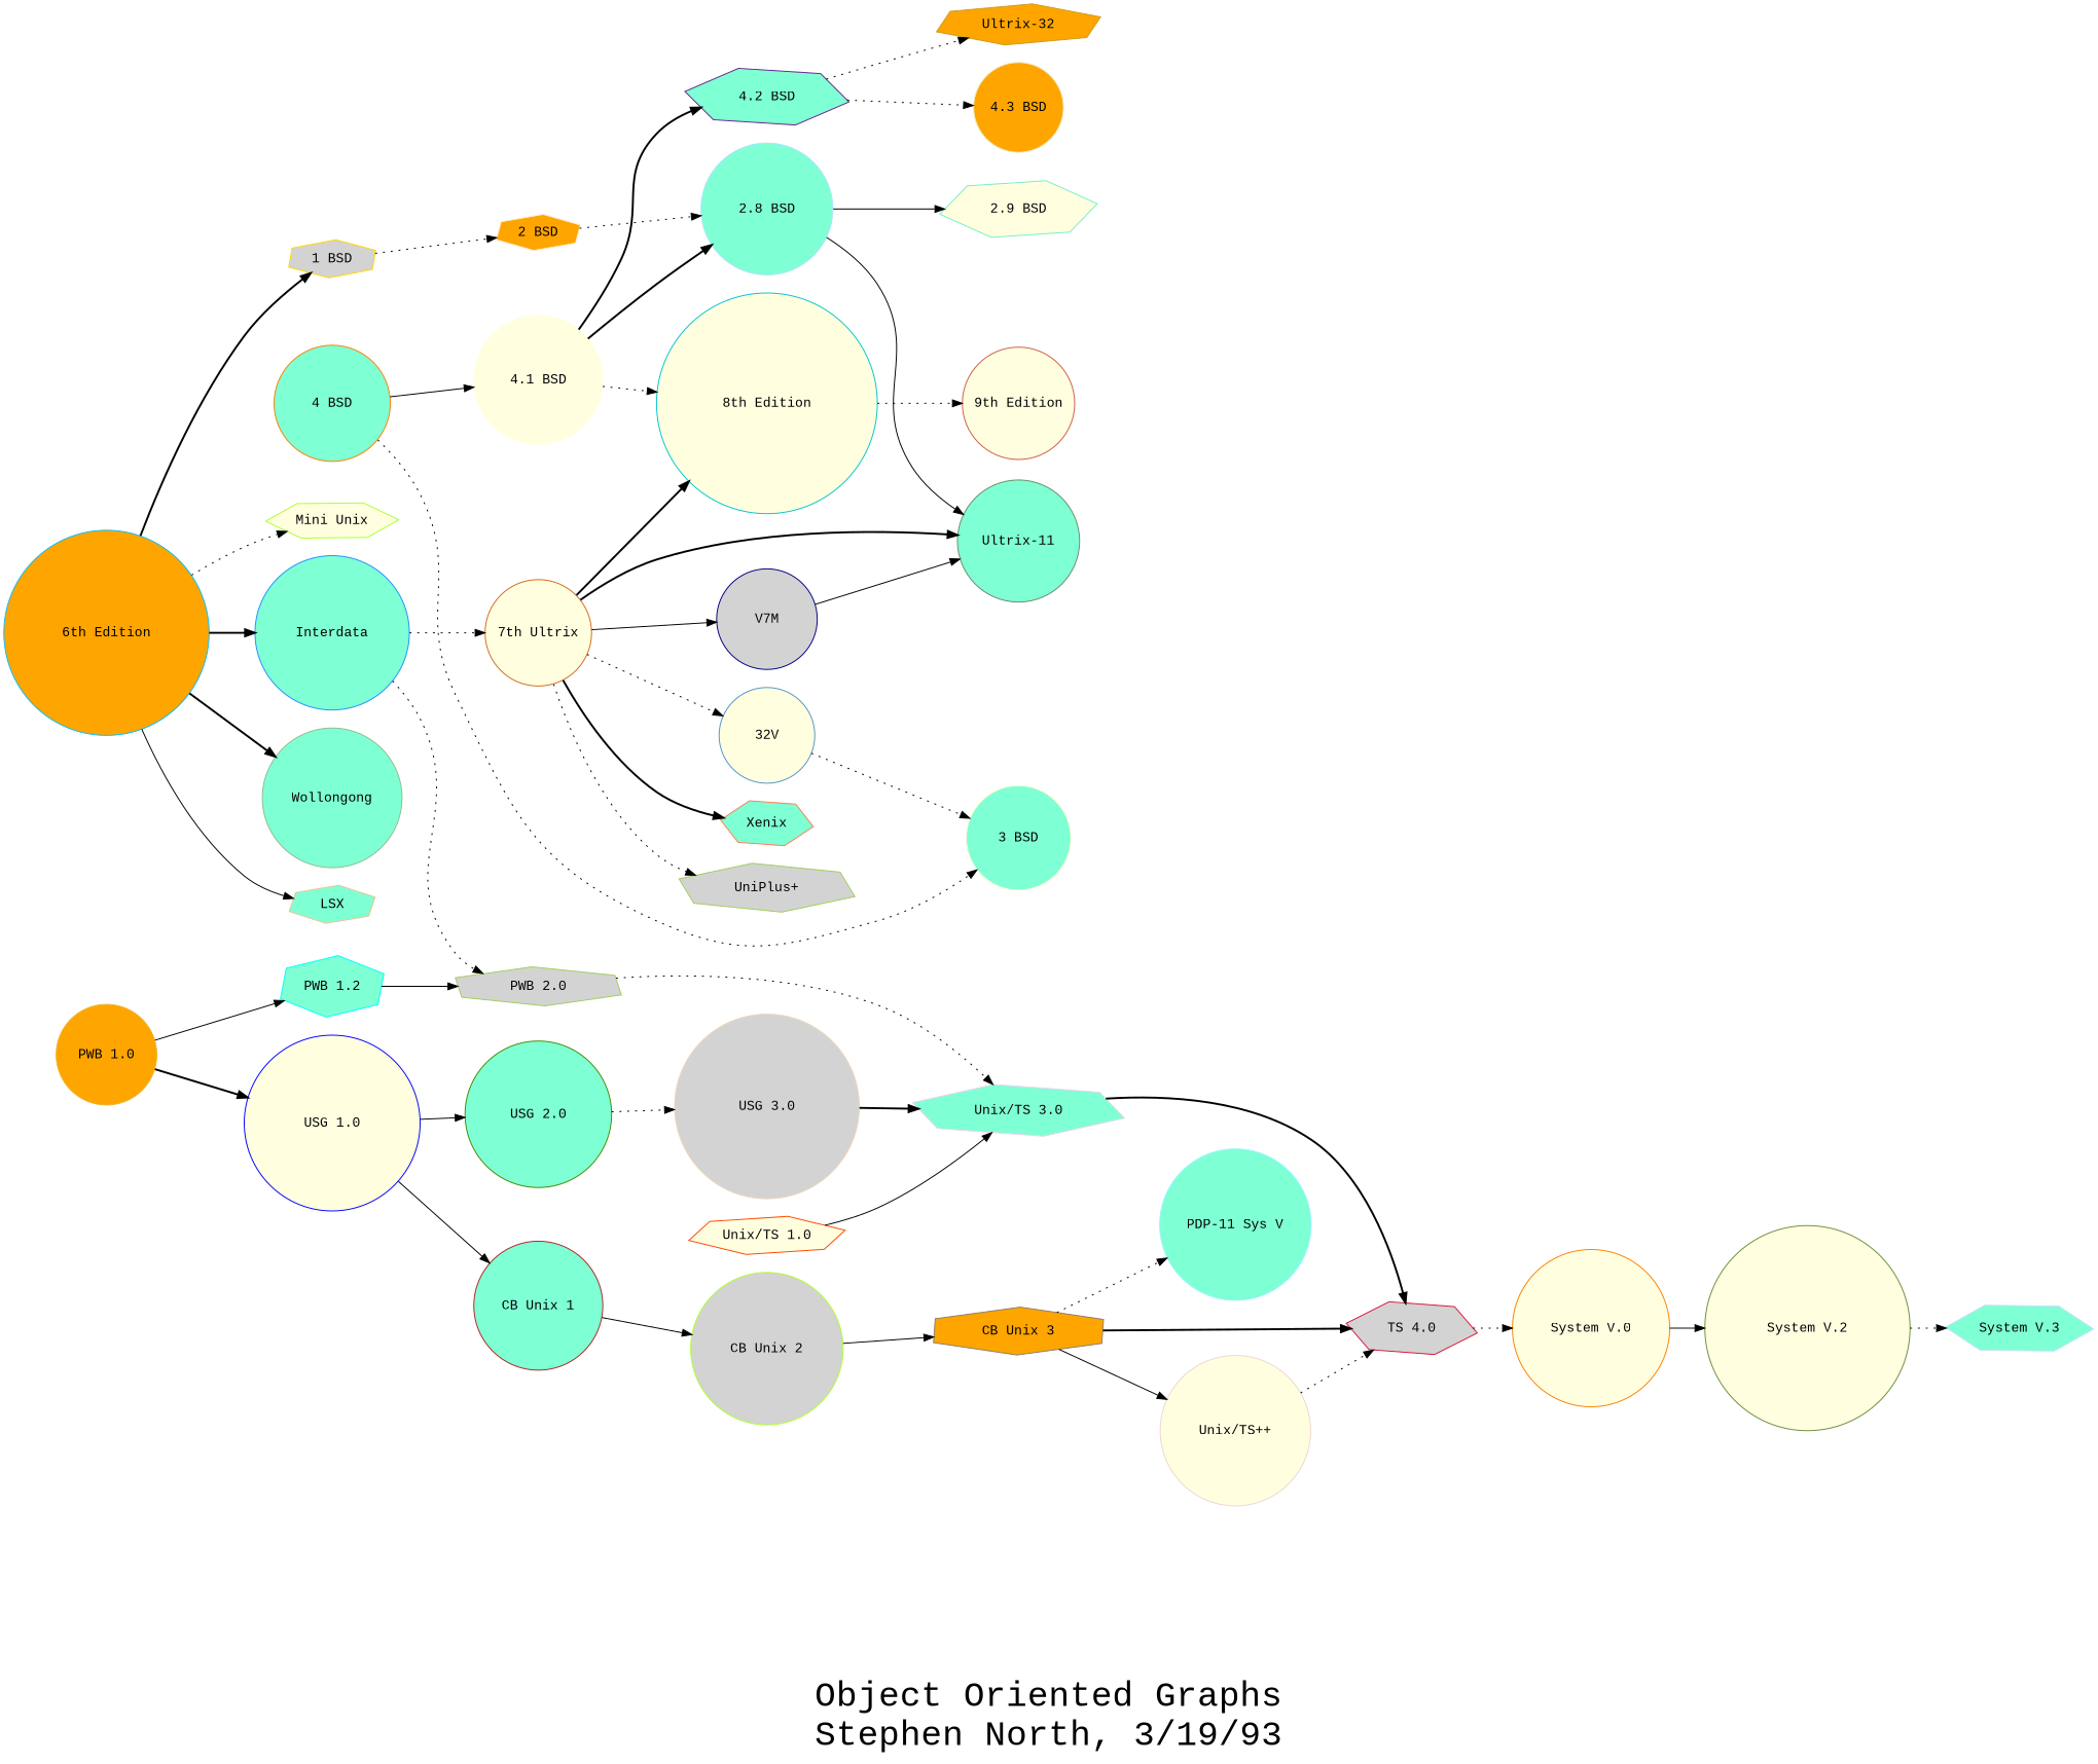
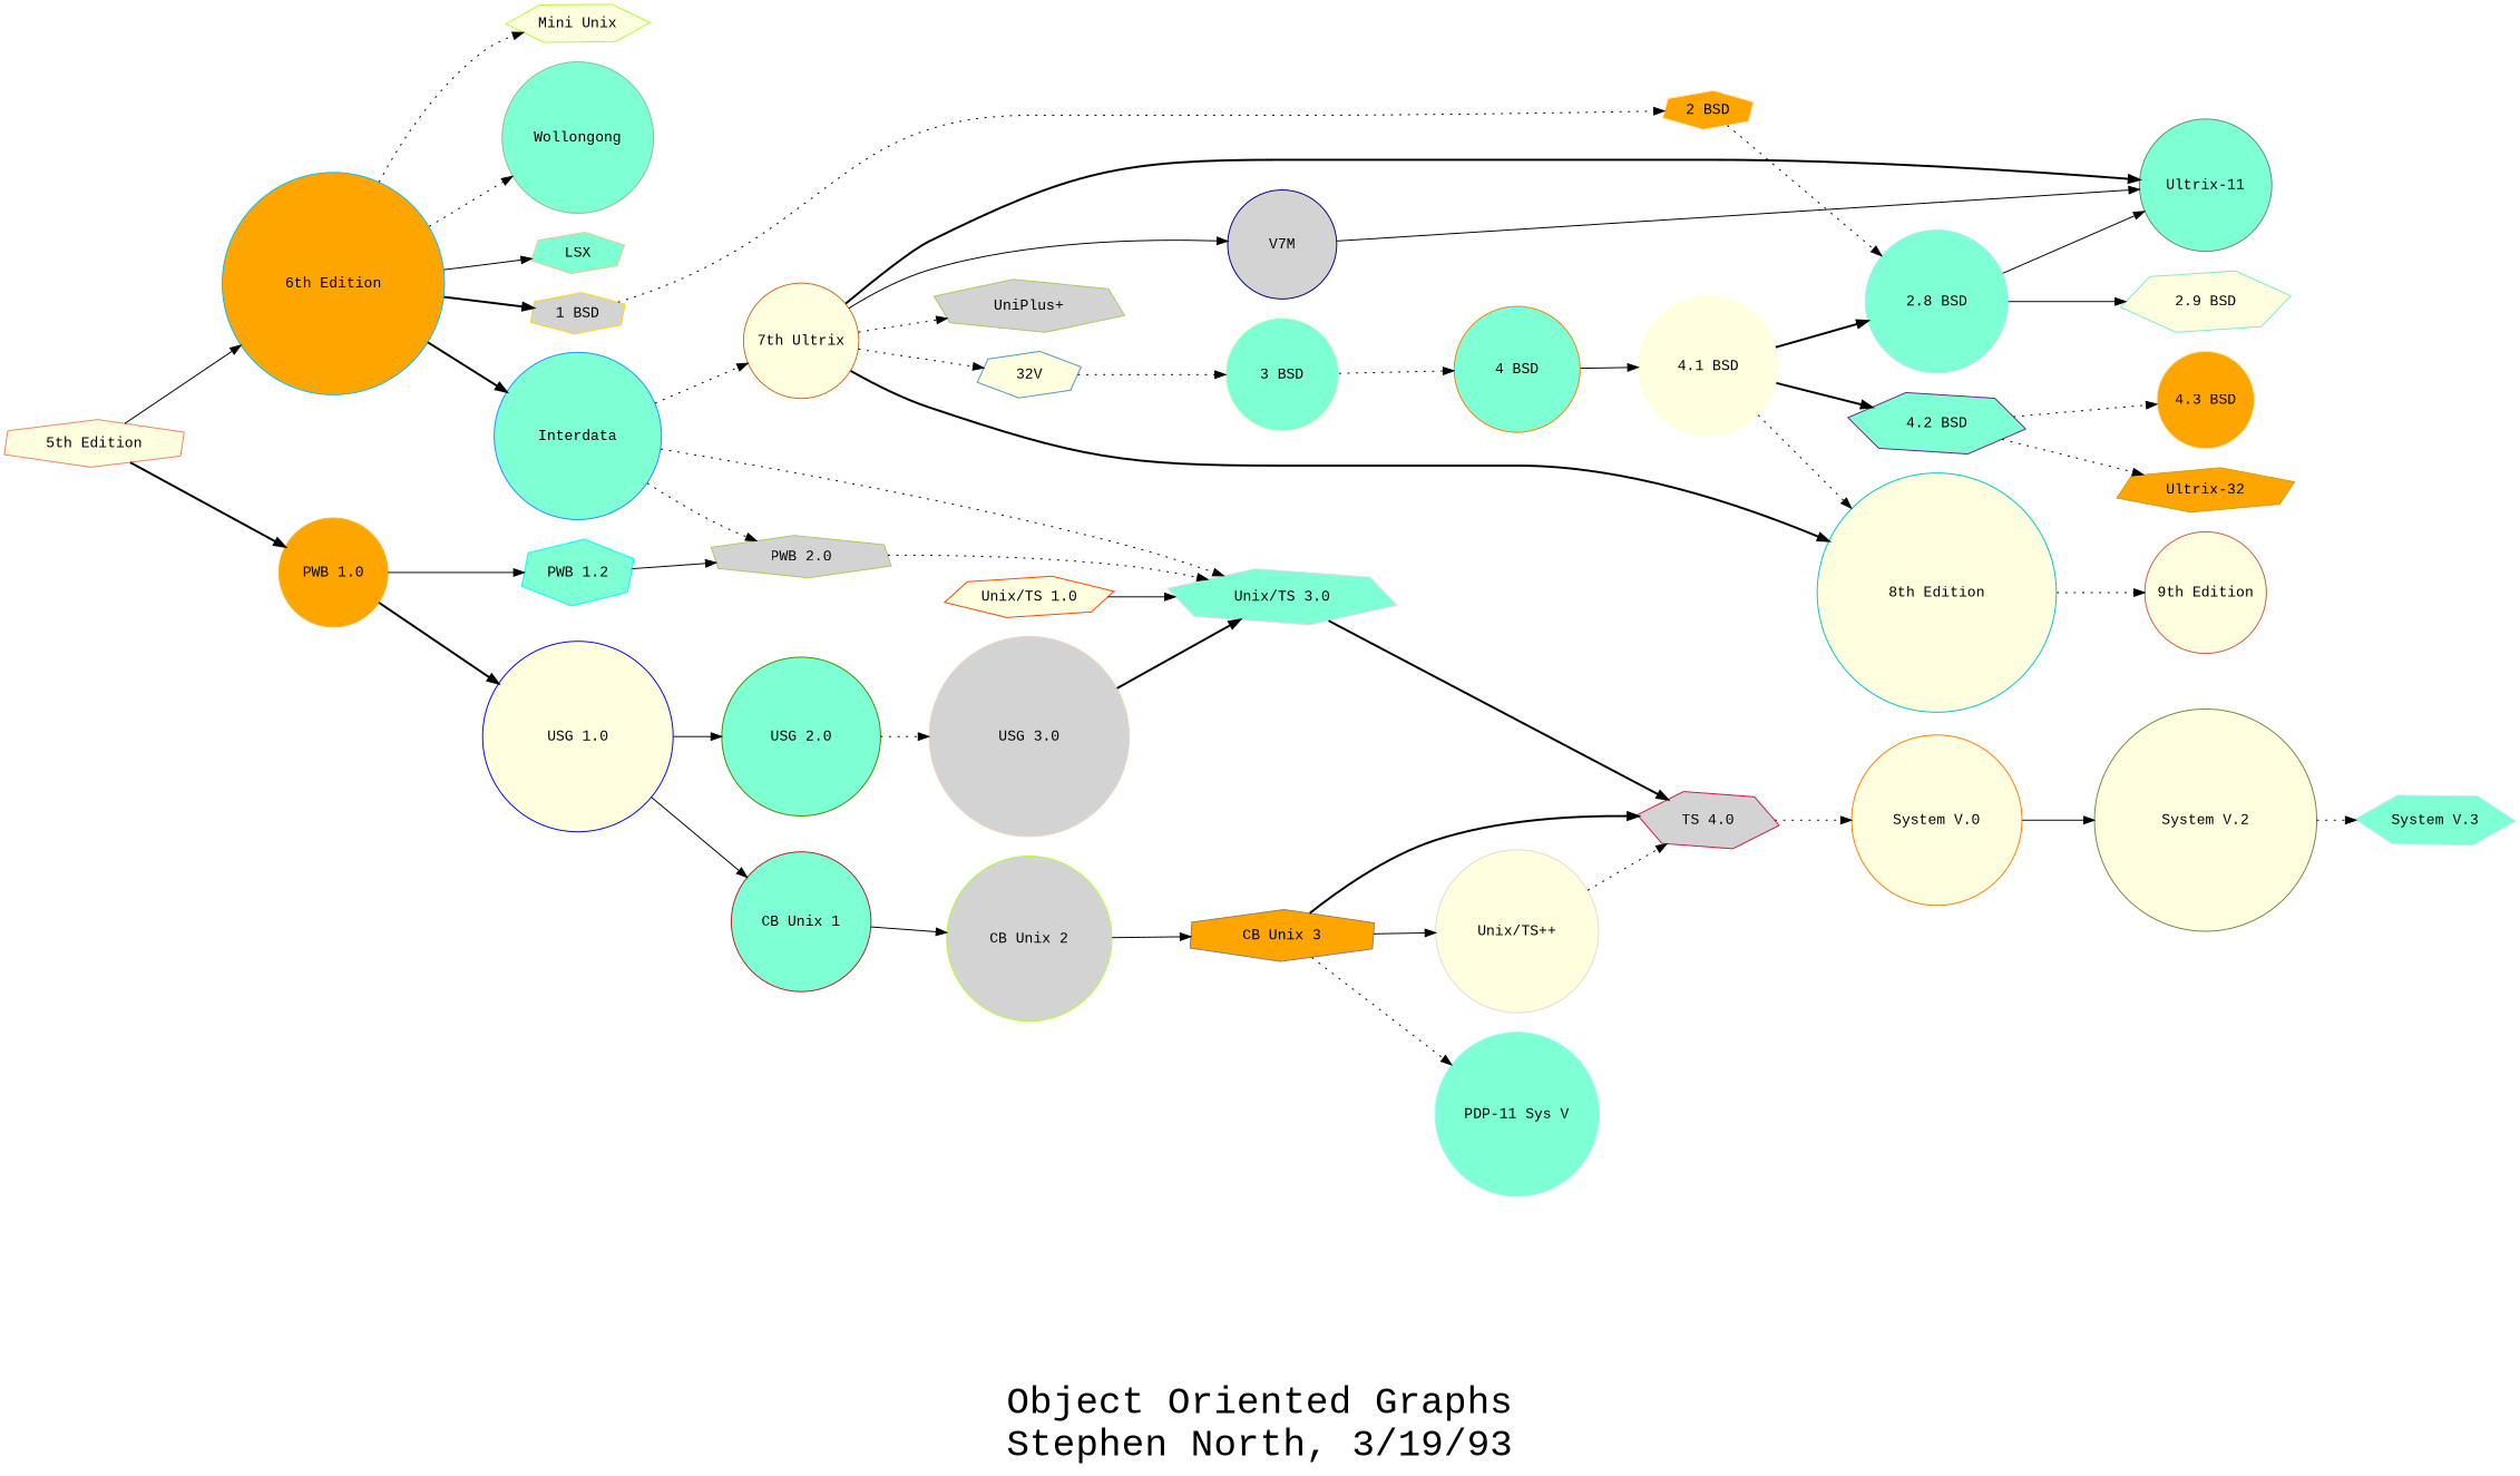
  digraph {
    fontname="Liberation Mono"
    fontsize=36
    label="\n\n\n\nObject Oriented Graphs\nStephen North, 3/19/93"
    rankdir=LR
    node [color=greenyellow fillcolor=aquamarine fontname="Liberation Mono" orientation=50 shape=circle sides=4 style=filled]
    edge [fontname="Liberation Mono" style=dotted]
+   "5th Edition" [color=salmon2 distortion=0.936354 fillcolor=lightyellow height=0.62845 orientation=28 shape=hexagon sides=9 skew=-0.126818 width=2.3627]
    "6th Edition" [color=deepskyblue distortion=0.238792 fillcolor=orange height=0.53832 orientation=11 sides=5 skew=0.995935 width=2.9201]
    "PWB 1.0" [color=goldenrod2 distortion=0.019636 fillcolor=orange height=0.5066 orientation=79 sides=8 skew=-0.440424 width=1.4251]
    LSX [color=burlywood2 distortion=-0.698271 height=0.53598 orientation=22 shape=hexagon sides=9 skew=-0.195492 width=1.2269]
    "1 BSD" [color=gold1 distortion=0.265084 fillcolor=lightgrey height=0.54133 orientation=26 shape=hexagon sides=7 skew=0.403659 width=1.2307]
    "Mini Unix" [distortion=0.039386 fillcolor=lightyellow height=0.5 orientation=2 shape=hexagon skew=-0.461120 width=1.8638]
    Wollongong [color=darkseagreen distortion=0.228564 height=0.5333 orientation=63 sides=5 skew=-0.062846 width=1.9861]
    Interdata [color=dodgerblue1 distortion=0.624013 height=0.704 orientation=56 skew=0.101396 width=2.1968]
    "PWB 1.2" [color=cyan distortion=0.640971 height=0.88033 orientation=84 shape=hexagon sides=7 skew=-0.768455 width=1.4721]
    "USG 1.0" [color=blue distortion=0.758942 fillcolor=lightyellow height=0.69721 orientation=42 skew=0.039886 width=2.4968]
    "2 BSD" [color=blanchedalmond distortion=-0.010661 fillcolor=orange height=0.51591 orientation=84 shape=hexagon sides=7 skew=0.179249 width=1.1221]
    "Unix/TS 3.0" [color=thistle2 distortion=0.731383 height=0.73633 orientation=43 shape=hexagon sides=8 skew=-0.824612 width=3.0107]
    "PWB 2.0" [color=darkolivegreen3 distortion=0.592100 fillcolor=lightgrey height=0.56098 orientation=34 shape=hexagon sides=6 skew=-0.719269 width=2.3677]
    n14 [color=chocolate distortion=0.298417 fillcolor=lightyellow height=0.64255 label="7th Ultrix" orientation=65 sides=10 skew=0.310367 width=1.5186]
    "CB Unix 1" [color=firebrick distortion=-0.348692 height=0.72208 orientation=42 sides=9 skew=0.767058 width=1.8356]
    "USG 2.0" [color=chartreuse4 distortion=0.748625 height=0.77619 orientation=74 skew=-0.647656 width=2.0801]
    "2.8 BSD" [color=lightskyblue1 distortion=-0.239422 height=0.55846 orientation=44 skew=0.053841 width=1.8709]
    "TS 4.0" [color=crimson distortion=-0.641701 fillcolor=lightgrey height=0.75173 shape=hexagon sides=10 skew=-0.952502 width=1.8653]
    "8th Edition" [color=turquoise3 distortion=-0.997093 fillcolor=lightyellow height=0.80427 skew=-0.061117 width=3.141]
-   "32V" [color=steelblue3 distortion=0.878516 fillcolor=lightyellow height=0.60598 orientation=19 sides=7 skew=0.592905 width=1.3648]
+   "32V" [color=steelblue3 distortion=0.878516 fillcolor=lightyellow height=0.60598 orientation=19 shape=hexagon sides=7 skew=0.592905 width=1.3648]
    V7M [color=navy distortion=-0.960249 fillcolor=lightgrey height=0.74745 orientation=32 sides=10 skew=0.460424 width=1.4322]
    "Ultrix-11" [color=darkseagreen4 distortion=-0.633186 height=0.53138 orientation=10 sides=10 skew=0.333125 width=1.7418]
-   Xenix [color=coral distortion=-0.337997 height=0.63729 orientation=52 shape=hexagon sides=8 skew=-0.760726 width=1.3197]
    "UniPlus+" [color=darkolivegreen3 distortion=0.788483 fillcolor=lightgrey height=0.69194 orientation=39 shape=hexagon sides=7 skew=-0.526284 width=2.5011]
    "CB Unix 2" [distortion=0.851818 fillcolor=lightgrey height=0.61186 orientation=32 sides=10 skew=-0.020120 width=2.1665]
    "USG 3.0" [color=bisque2 distortion=-0.848455 fillcolor=lightgrey height=0.80243 orientation=44 skew=0.267152 width=2.6258]
    "2.9 BSD" [color=aquamarine2 distortion=-0.843381 fillcolor=lightyellow height=0.80291 orientation=70 shape=hexagon skew=-0.601395 width=2.2347]
    "System V.0" [color=darkorange1 distortion=0.021556 fillcolor=lightyellow height=0.5 orientation=26 sides=9 skew=-0.729938 width=2.2315]
    "9th Edition" [color=coral3 distortion=0.138690 fillcolor=lightyellow height=0.66083 orientation=55 sides=7 skew=0.554049 width=1.6031]
    "3 BSD" [color=lemonchiffon distortion=0.251820 height=0.5 orientation=18 sides=10 skew=-0.530618 width=1.4793]
    "System V.2" [color=darkolivegreen4 distortion=0.985153 fillcolor=lightyellow height=0.64346 orientation=33 sides=6 skew=-0.399752 width=2.9138]
    "4 BSD" [color=darkorange1 distortion=-0.772300 height=0.58561 orientation=24 sides=5 skew=-0.028475 width=1.6505]
    "4.1 BSD" [color=lightyellow1 distortion=-0.226170 fillcolor=lightyellow height=0.6378 orientation=38 skew=0.504053 width=1.8372]
    "4.2 BSD" [color=darkorchid4 distortion=-0.807349 height=0.81143 shape=hexagon sides=10 skew=-0.908842 width=2.3381]
    "4.3 BSD" [color=lemonchiffon2 distortion=-0.030619 fillcolor=orange height=0.77622 orientation=76 sides=10 skew=0.985021 width=1.2719]
    "Ultrix-32" [color=goldenrod3 distortion=-0.644209 fillcolor=orange height=0.58223 orientation=21 shape=hexagon skew=0.307836 width=2.3333]
    "CB Unix 3" [color=bisque4 distortion=0.992237 fillcolor=orange height=0.674 orientation=29 shape=hexagon sides=10 skew=0.256102 width=2.4231]
    "Unix/TS++" [color=mistyrose2 distortion=0.545461 fillcolor=lightyellow height=0.55238 orientation=16 sides=6 skew=0.313589 width=2.1399]
    "PDP-11 Sys V" [color=cadetblue1 distortion=-0.267769 height=0.55754 orientation=40 sides=9 skew=0.271226 width=2.1569]
    "Unix/TS 1.0" [color=orangered distortion=0.305594 fillcolor=lightyellow height=0.5422 orientation=75 shape=hexagon skew=0.070516 width=2.2213]
    "System V.3" [color=lightsteelblue1 distortion=-0.687574 height=0.64742 orientation=58 shape=hexagon sides=7 skew=-0.180116 width=2.108]
+   "5th Edition" -> "6th Edition" [style=solid]
+   "5th Edition" -> "PWB 1.0" [style=bold]
    "6th Edition" -> LSX [style=solid]
    "6th Edition" -> "1 BSD" [style=bold]
    "6th Edition" -> "Mini Unix"
-   "6th Edition" -> Wollongong [style=bold]
+   "6th Edition" -> Wollongong
    "6th Edition" -> Interdata [style=bold]
    "PWB 1.0" -> "PWB 1.2" [style=solid]
    "PWB 1.0" -> "USG 1.0" [style=bold]
    "1 BSD" -> "2 BSD"
+   Interdata -> "Unix/TS 3.0"
    Interdata -> "PWB 2.0"
    Interdata -> n14
    "PWB 1.2" -> "PWB 2.0" [style=solid]
    "USG 1.0" -> "CB Unix 1" [style=solid]
    "USG 1.0" -> "USG 2.0" [style=solid]
    "2 BSD" -> "2.8 BSD"
    "Unix/TS 3.0" -> "TS 4.0" [style=bold]
    "PWB 2.0" -> "Unix/TS 3.0"
    n14 -> "8th Edition" [style=bold]
    n14 -> "32V"
    n14 -> V7M [style=solid]
    n14 -> "Ultrix-11" [style=bold]
-   n14 -> Xenix [style=bold]
    n14 -> "UniPlus+"
    "CB Unix 1" -> "CB Unix 2" [style=solid]
    "USG 2.0" -> "USG 3.0"
    "2.8 BSD" -> "Ultrix-11" [style=solid]
    "2.8 BSD" -> "2.9 BSD" [style=solid]
    "TS 4.0" -> "System V.0"
    "8th Edition" -> "9th Edition"
    "32V" -> "3 BSD"
    V7M -> "Ultrix-11" [style=solid]
    "CB Unix 2" -> "CB Unix 3" [style=solid]
    "USG 3.0" -> "Unix/TS 3.0" [style=bold]
    "System V.0" -> "System V.2" [style=solid]
-   "4 BSD" -> "3 BSD"
+   "3 BSD" -> "4 BSD"
    "System V.2" -> "System V.3"
    "4 BSD" -> "4.1 BSD" [style=solid]
    "4.1 BSD" -> "2.8 BSD" [style=bold]
    "4.1 BSD" -> "8th Edition"
    "4.1 BSD" -> "4.2 BSD" [style=bold]
    "4.2 BSD" -> "4.3 BSD"
    "4.2 BSD" -> "Ultrix-32"
    "CB Unix 3" -> "TS 4.0" [style=bold]
    "CB Unix 3" -> "Unix/TS++" [style=solid]
    "CB Unix 3" -> "PDP-11 Sys V"
    "Unix/TS++" -> "TS 4.0"
    "Unix/TS 1.0" -> "Unix/TS 3.0" [style=solid]
  }
